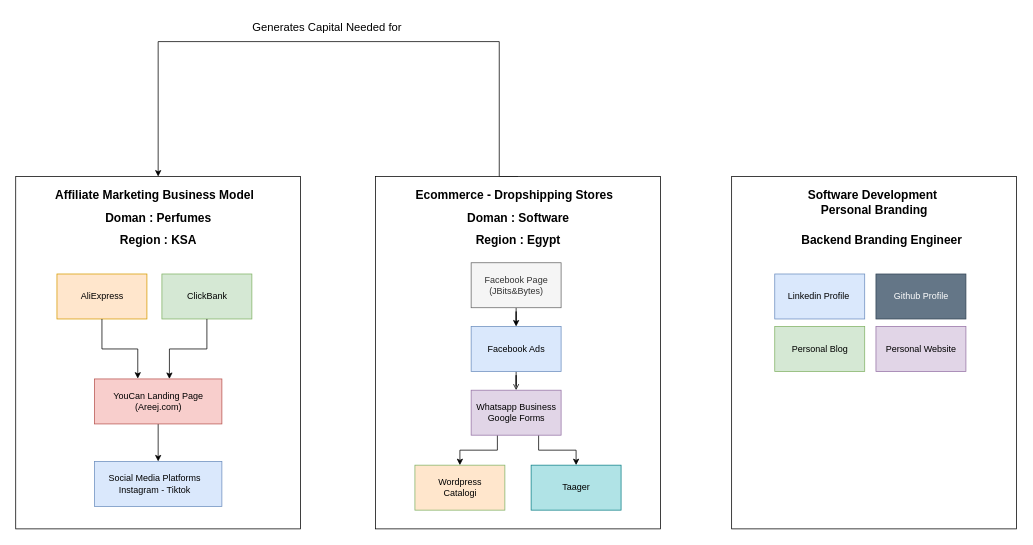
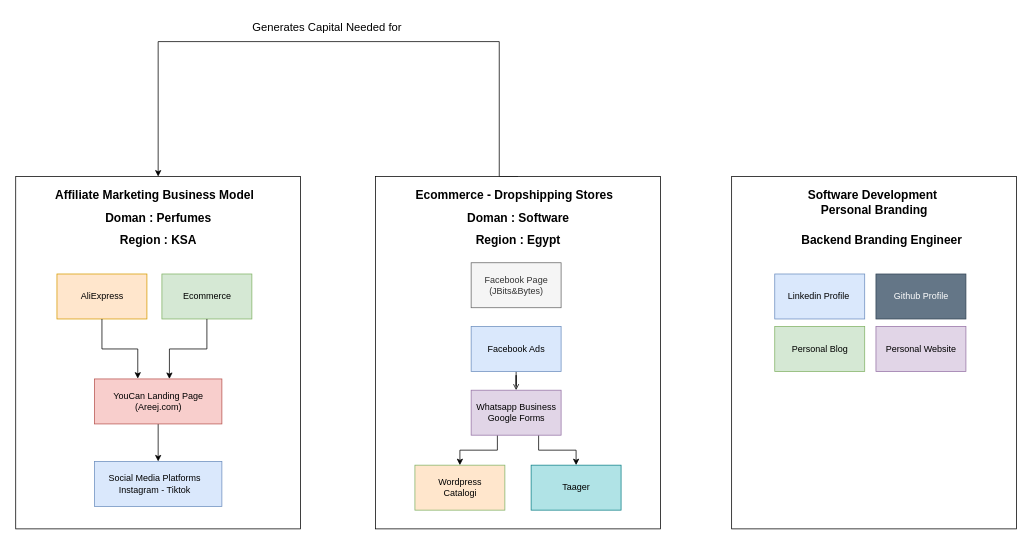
  <mxCell id="0" />
  <mxCell id="1" parent="0" />
  <mxCell id="2" value="" style="rounded=0;whiteSpace=wrap;html=1;" vertex="1" parent="1"><mxGeometry x="20" y="235" width="380" height="470" as="geometry" /></mxCell>
  <mxCell id="3" value="" style="rounded=0;whiteSpace=wrap;html=1;fillColor=#ffe6cc;strokeColor=#d79b00;" vertex="1" parent="1"><mxGeometry x="75" y="365" width="120" height="60" as="geometry" /></mxCell>
  <mxCell id="4" value="" style="rounded=0;whiteSpace=wrap;html=1;fillColor=#d5e8d4;strokeColor=#82b366;" vertex="1" parent="1"><mxGeometry x="215" y="365" width="120" height="60" as="geometry" /></mxCell>
  <mxCell id="5" style="edgeStyle=orthogonalEdgeStyle;rounded=0;orthogonalLoop=1;jettySize=auto;html=1;entryX=0.34;entryY=-0.007;entryDx=0;entryDy=0;entryPerimeter=0;exitX=0.5;exitY=1;exitDx=0;exitDy=0;" edge="1" parent="1" source="3" target="10"><mxGeometry relative="1" as="geometry" /></mxCell>
  <mxCell id="6" value="AliExpress" style="text;html=1;align=center;verticalAlign=middle;resizable=0;points=[];autosize=1;strokeColor=none;fillColor=none;" vertex="1" parent="1"><mxGeometry x="95" y="380" width="80" height="30" as="geometry" /></mxCell>
  <mxCell id="7" style="edgeStyle=orthogonalEdgeStyle;rounded=0;orthogonalLoop=1;jettySize=auto;html=1;exitX=0.5;exitY=1;exitDx=0;exitDy=0;" edge="1" parent="1" source="4" target="10"><mxGeometry relative="1" as="geometry"><mxPoint x="225" y="485" as="targetPoint" /><Array as="points"><mxPoint x="275" y="465" /><mxPoint x="225" y="465" /></Array></mxGeometry></mxCell>
- <mxCell id="8" value="ClickBank" style="text;html=1;align=center;verticalAlign=middle;resizable=0;points=[];autosize=1;strokeColor=none;fillColor=none;" vertex="1" parent="1"><mxGeometry x="235" y="380" width="80" height="30" as="geometry" /></mxCell>
+ <mxCell id="8" value="Ecommerce" style="text;html=1;align=center;verticalAlign=middle;resizable=0;points=[];autosize=1;strokeColor=none;fillColor=none;" vertex="1" parent="1"><mxGeometry x="235" y="380" width="80" height="30" as="geometry" /></mxCell>
  <mxCell id="9" style="edgeStyle=orthogonalEdgeStyle;rounded=0;orthogonalLoop=1;jettySize=auto;html=1;exitX=0.5;exitY=1;exitDx=0;exitDy=0;" edge="1" parent="1" source="10" target="12"><mxGeometry relative="1" as="geometry" /></mxCell>
  <mxCell id="10" value="" style="rounded=0;whiteSpace=wrap;html=1;fillColor=#f8cecc;strokeColor=#b85450;" vertex="1" parent="1"><mxGeometry x="125" y="505" width="170" height="60" as="geometry" /></mxCell>
  <mxCell id="11" value="YouCan Landing Page&lt;br&gt;(Areej.com)" style="text;html=1;align=center;verticalAlign=middle;resizable=0;points=[];autosize=1;strokeColor=none;fillColor=none;" vertex="1" parent="1"><mxGeometry x="140" y="515" width="140" height="40" as="geometry" /></mxCell>
  <mxCell id="12" value="" style="rounded=0;whiteSpace=wrap;html=1;fillColor=#dae8fc;strokeColor=#6c8ebf;" vertex="1" parent="1"><mxGeometry x="125" y="615" width="170" height="60" as="geometry" /></mxCell>
  <mxCell id="13" value="Social Media Platforms&lt;br&gt;Instagram - Tiktok" style="text;html=1;align=center;verticalAlign=middle;resizable=0;points=[];autosize=1;strokeColor=none;fillColor=none;" vertex="1" parent="1"><mxGeometry x="130" y="625" width="150" height="40" as="geometry" /></mxCell>
  <mxCell id="14" value="&lt;font style=&quot;font-size: 16px;&quot;&gt;&lt;b&gt;Affiliate Marketing Business Model&lt;/b&gt;&lt;/font&gt;" style="text;html=1;align=center;verticalAlign=middle;resizable=0;points=[];autosize=1;strokeColor=none;fillColor=none;" vertex="1" parent="1"><mxGeometry x="60" y="245" width="290" height="30" as="geometry" /></mxCell>
  <mxCell id="15" value="&lt;font style=&quot;font-size: 16px;&quot;&gt;&lt;b&gt;Doman : Perfumes&lt;/b&gt;&lt;/font&gt;" style="text;html=1;align=center;verticalAlign=middle;resizable=0;points=[];autosize=1;strokeColor=none;fillColor=none;" vertex="1" parent="1"><mxGeometry x="130" y="275" width="160" height="30" as="geometry" /></mxCell>
  <mxCell id="16" value="&lt;font style=&quot;font-size: 16px;&quot;&gt;&lt;b&gt;Region : KSA&lt;/b&gt;&lt;/font&gt;" style="text;html=1;align=center;verticalAlign=middle;resizable=0;points=[];autosize=1;strokeColor=none;fillColor=none;" vertex="1" parent="1"><mxGeometry x="145" y="305" width="130" height="30" as="geometry" /></mxCell>
  <mxCell id="17" style="edgeStyle=orthogonalEdgeStyle;rounded=0;orthogonalLoop=1;jettySize=auto;html=1;entryX=0.5;entryY=0;entryDx=0;entryDy=0;fontSize=15;exitX=0.5;exitY=0;exitDx=0;exitDy=0;" edge="1" parent="1" source="18" target="2"><mxGeometry relative="1" as="geometry"><Array as="points"><mxPoint x="665" y="235" /><mxPoint x="665" y="55" /><mxPoint x="210" y="55" /></Array></mxGeometry></mxCell>
  <mxCell id="18" value="" style="rounded=0;whiteSpace=wrap;html=1;" vertex="1" parent="1"><mxGeometry x="500" y="235" width="380" height="470" as="geometry" /></mxCell>
  <mxCell id="19" value="&lt;font style=&quot;font-size: 16px;&quot;&gt;&lt;b&gt;Ecommerce - Dropshipping Stores&lt;/b&gt;&lt;/font&gt;" style="text;html=1;align=center;verticalAlign=middle;resizable=0;points=[];autosize=1;strokeColor=none;fillColor=none;" vertex="1" parent="1"><mxGeometry x="540" y="245" width="290" height="30" as="geometry" /></mxCell>
  <mxCell id="20" value="&lt;font style=&quot;font-size: 16px;&quot;&gt;&lt;b&gt;Doman : Software&lt;/b&gt;&lt;/font&gt;" style="text;html=1;align=center;verticalAlign=middle;resizable=0;points=[];autosize=1;strokeColor=none;fillColor=none;" vertex="1" parent="1"><mxGeometry x="610" y="275" width="160" height="30" as="geometry" /></mxCell>
  <mxCell id="21" value="&lt;font style=&quot;font-size: 16px;&quot;&gt;&lt;b&gt;Region : Egypt&lt;/b&gt;&lt;/font&gt;" style="text;html=1;align=center;verticalAlign=middle;resizable=0;points=[];autosize=1;strokeColor=none;fillColor=none;" vertex="1" parent="1"><mxGeometry x="620" y="305" width="140" height="30" as="geometry" /></mxCell>
- <mxCell id="22" style="edgeStyle=orthogonalEdgeStyle;rounded=0;orthogonalLoop=1;jettySize=auto;html=1;entryX=0.5;entryY=0;entryDx=0;entryDy=0;fontSize=15;" edge="1" parent="1" source="23" target="25"><mxGeometry relative="1" as="geometry" /></mxCell>
  <mxCell id="23" value="Facebook Page&lt;br&gt;(JBits&amp;amp;Bytes)" style="rounded=0;whiteSpace=wrap;html=1;fillColor=#f5f5f5;strokeColor=#666666;fontColor=#333333;" vertex="1" parent="1"><mxGeometry x="627.5" y="350" width="120" height="60" as="geometry" /></mxCell>
  <mxCell id="24" style="edgeStyle=orthogonalEdgeStyle;rounded=0;orthogonalLoop=1;jettySize=auto;html=1;fontSize=15;endArrow=open;" edge="1" parent="1" source="25" target="35"><mxGeometry relative="1" as="geometry" /></mxCell>
  <mxCell id="25" value="Facebook Ads" style="rounded=0;whiteSpace=wrap;html=1;fillColor=#dae8fc;strokeColor=#6c8ebf;" vertex="1" parent="1"><mxGeometry x="627.5" y="435" width="120" height="60" as="geometry" /></mxCell>
  <mxCell id="26" value="Wordpress&lt;br&gt;Catalogi" style="rounded=0;whiteSpace=wrap;html=1;fillColor=#ffe6cc;strokeColor=#82b366;" vertex="1" parent="1"><mxGeometry x="552.5" y="620" width="120" height="60" as="geometry" /></mxCell>
  <mxCell id="27" value="" style="rounded=0;whiteSpace=wrap;html=1;" vertex="1" parent="1"><mxGeometry x="975" y="235" width="380" height="470" as="geometry" /></mxCell>
  <mxCell id="28" value="&lt;font style=&quot;font-size: 16px;&quot;&gt;&lt;b&gt;Software Development&amp;nbsp;&lt;br&gt;Personal Branding&lt;br&gt;&lt;/b&gt;&lt;/font&gt;" style="text;html=1;align=center;verticalAlign=middle;resizable=0;points=[];autosize=1;strokeColor=none;fillColor=none;" vertex="1" parent="1"><mxGeometry x="1065" y="245" width="200" height="50" as="geometry" /></mxCell>
  <mxCell id="29" value="Linkedin Profile&amp;nbsp;" style="rounded=0;whiteSpace=wrap;html=1;fillColor=#dae8fc;strokeColor=#6c8ebf;" vertex="1" parent="1"><mxGeometry x="1032.5" y="365" width="120" height="60" as="geometry" /></mxCell>
  <mxCell id="30" value="Github Profile" style="rounded=0;whiteSpace=wrap;html=1;fillColor=#647687;strokeColor=#314354;fontColor=#ffffff;" vertex="1" parent="1"><mxGeometry x="1167.5" y="365" width="120" height="60" as="geometry" /></mxCell>
  <mxCell id="31" value="Personal Website" style="rounded=0;whiteSpace=wrap;html=1;fillColor=#e1d5e7;strokeColor=#9673a6;" vertex="1" parent="1"><mxGeometry x="1167.5" y="435" width="120" height="60" as="geometry" /></mxCell>
  <mxCell id="32" value="Personal Blog" style="rounded=0;whiteSpace=wrap;html=1;fillColor=#d5e8d4;strokeColor=#82b366;" vertex="1" parent="1"><mxGeometry x="1032.5" y="435" width="120" height="60" as="geometry" /></mxCell>
  <mxCell id="33" style="edgeStyle=orthogonalEdgeStyle;rounded=0;orthogonalLoop=1;jettySize=auto;html=1;fontSize=15;" edge="1" parent="1" source="35" target="26"><mxGeometry relative="1" as="geometry"><Array as="points"><mxPoint x="662.5" y="600" /><mxPoint x="612.5" y="600" /></Array></mxGeometry></mxCell>
  <mxCell id="34" style="edgeStyle=orthogonalEdgeStyle;rounded=0;orthogonalLoop=1;jettySize=auto;html=1;exitX=0.75;exitY=1;exitDx=0;exitDy=0;fontSize=15;" edge="1" parent="1" source="35" target="38"><mxGeometry relative="1" as="geometry" /></mxCell>
  <mxCell id="35" value="Whatsapp Business&lt;br&gt;Google Forms" style="rounded=0;whiteSpace=wrap;html=1;fillColor=#e1d5e7;strokeColor=#9673a6;" vertex="1" parent="1"><mxGeometry x="627.5" y="520" width="120" height="60" as="geometry" /></mxCell>
  <mxCell id="36" value="&lt;font style=&quot;font-size: 16px;&quot;&gt;&lt;b&gt;Backend Branding Engineer&lt;br&gt;&lt;/b&gt;&lt;/font&gt;" style="text;html=1;align=center;verticalAlign=middle;resizable=0;points=[];autosize=1;strokeColor=none;fillColor=none;" vertex="1" parent="1"><mxGeometry x="1055" y="305" width="240" height="30" as="geometry" /></mxCell>
  <mxCell id="37" value="Generates Capital Needed for" style="text;html=1;align=center;verticalAlign=middle;resizable=0;points=[];autosize=1;strokeColor=none;fillColor=none;fontSize=15;" vertex="1" parent="1"><mxGeometry x="325" y="20" width="220" height="30" as="geometry" /></mxCell>
  <mxCell id="38" value="Taager" style="rounded=0;whiteSpace=wrap;html=1;fillColor=#b0e3e6;strokeColor=#0e8088;" vertex="1" parent="1"><mxGeometry x="707.5" y="620" width="120" height="60" as="geometry" /></mxCell>
